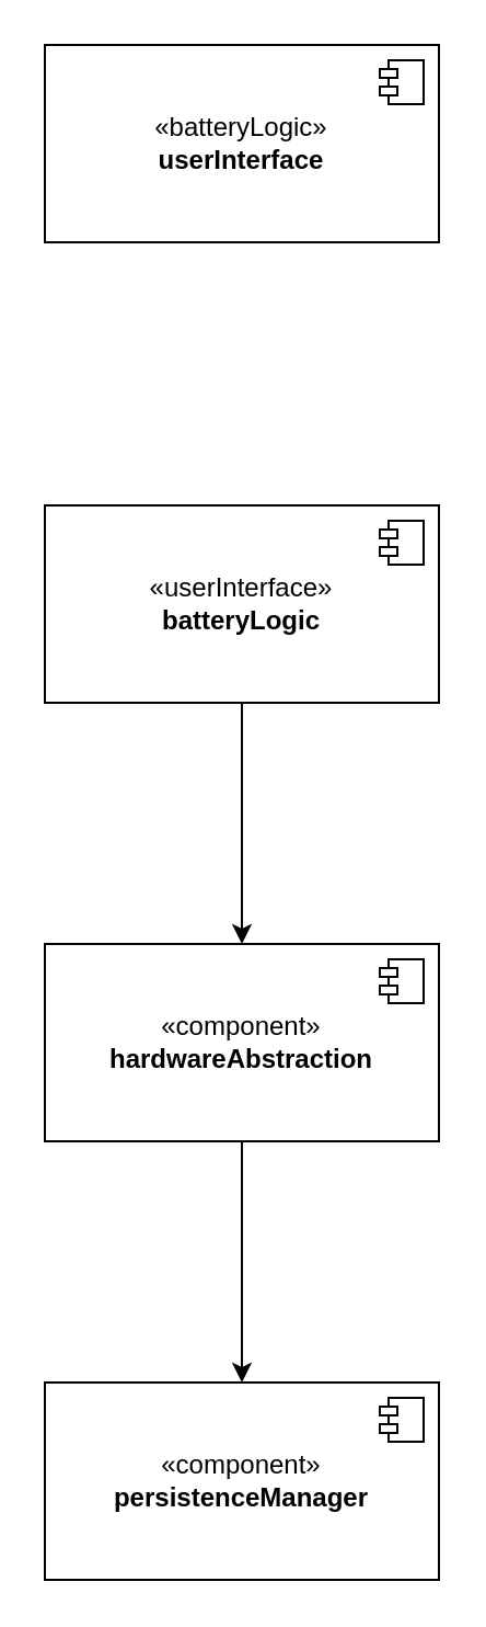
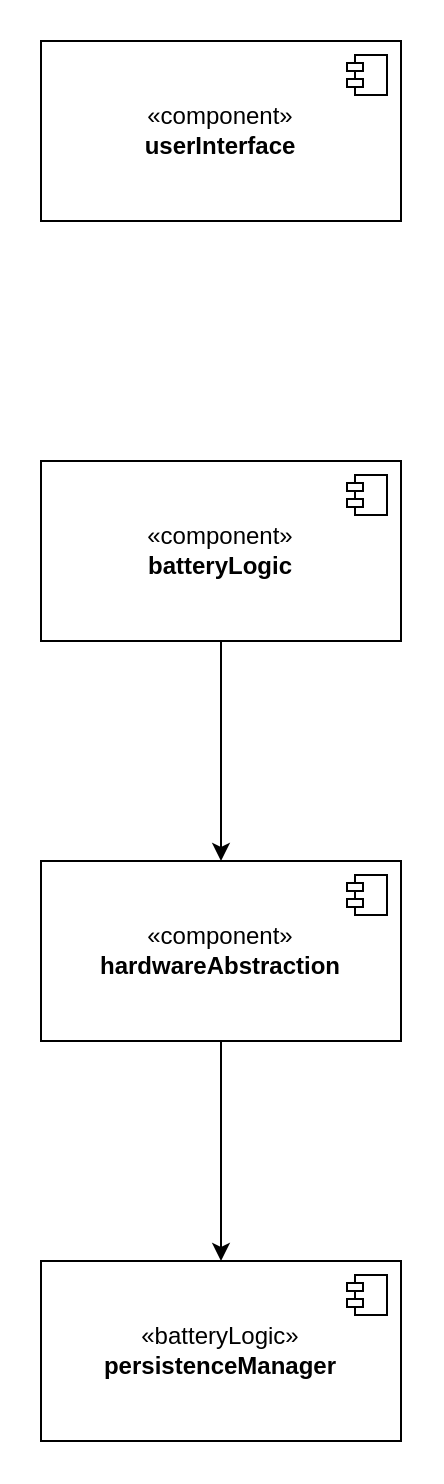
  <mxCell id="0" />
  <mxCell id="1" parent="0" />
- <mxCell id="2" value="«batteryLogic»&lt;br&gt;&lt;b&gt;userInterface&lt;/b&gt;" style="html=1;dropTarget=0;whiteSpace=wrap;" vertex="1" parent="1"><mxGeometry x="20" y="20" width="180" height="90" as="geometry" /></mxCell>
+ <mxCell id="2" value="«component»&lt;br&gt;&lt;b&gt;userInterface&lt;/b&gt;" style="html=1;dropTarget=0;whiteSpace=wrap;" vertex="1" parent="1"><mxGeometry x="20" y="20" width="180" height="90" as="geometry" /></mxCell>
  <mxCell id="3" value="" style="shape=module;jettyWidth=8;jettyHeight=4;" vertex="1" parent="2"><mxGeometry x="1" width="20" height="20" relative="1" as="geometry"><mxPoint x="-27" y="7" as="offset" /></mxGeometry></mxCell>
  <mxCell id="4" style="edgeStyle=orthogonalEdgeStyle;rounded=0;orthogonalLoop=1;jettySize=auto;html=1;exitX=0.5;exitY=1;exitDx=0;exitDy=0;" edge="1" parent="1" source="5" target="8"><mxGeometry relative="1" as="geometry" /></mxCell>
- <mxCell id="5" value="«userInterface»&lt;br&gt;&lt;b&gt;batteryLogic&lt;/b&gt;" style="html=1;dropTarget=0;whiteSpace=wrap;" vertex="1" parent="1"><mxGeometry x="20" y="230" width="180" height="90" as="geometry" /></mxCell>
+ <mxCell id="5" value="«component»&lt;br&gt;&lt;b&gt;batteryLogic&lt;/b&gt;" style="html=1;dropTarget=0;whiteSpace=wrap;" vertex="1" parent="1"><mxGeometry x="20" y="230" width="180" height="90" as="geometry" /></mxCell>
  <mxCell id="6" value="" style="shape=module;jettyWidth=8;jettyHeight=4;" vertex="1" parent="5"><mxGeometry x="1" width="20" height="20" relative="1" as="geometry"><mxPoint x="-27" y="7" as="offset" /></mxGeometry></mxCell>
  <mxCell id="7" style="edgeStyle=orthogonalEdgeStyle;rounded=0;orthogonalLoop=1;jettySize=auto;html=1;exitX=0.5;exitY=1;exitDx=0;exitDy=0;" edge="1" parent="1" source="8" target="10"><mxGeometry relative="1" as="geometry" /></mxCell>
  <mxCell id="8" value="«component»&lt;br&gt;&lt;b&gt;hardwareAbstraction&lt;/b&gt;&lt;span style=&quot;color: rgba(0, 0, 0, 0); font-family: monospace; font-size: 0px; text-align: start; text-wrap-mode: nowrap;&quot;&gt;%3CmxGraphModel%3E%3Croot%3E%3CmxCell%20id%3D%220%22%2F%3E%3CmxCell%20id%3D%221%22%20parent%3D%220%22%2F%3E%3CmxCell%20id%3D%222%22%20value%3D%22%C2%ABcomponent%C2%BB%26lt%3Bbr%26gt%3B%26lt%3Bb%26gt%3BUserInterface%26lt%3B%2Fb%26gt%3B%22%20style%3D%22html%3D1%3BdropTarget%3D0%3BwhiteSpace%3Dwrap%3B%22%20vertex%3D%221%22%20parent%3D%221%22%3E%3CmxGeometry%20x%3D%22520%22%20y%3D%22190%22%20width%3D%22180%22%20height%3D%2290%22%20as%3D%22geometry%22%2F%3E%3C%2FmxCell%3E%3CmxCell%20id%3D%223%22%20value%3D%22%22%20style%3D%22shape%3Dmodule%3BjettyWidth%3D8%3BjettyHeight%3D4%3B%22%20vertex%3D%221%22%20parent%3D%222%22%3E%3CmxGeometry%20x%3D%221%22%20width%3D%2220%22%20height%3D%2220%22%20relative%3D%221%22%20as%3D%22geometry%22%3E%3CmxPoint%20x%3D%22-27%22%20y%3D%227%22%20as%3D%22offset%22%2F%3E%3C%2FmxGeometry%3E%3C%2FmxCell%3E%3C%2Froot%3E%3C%2FmxGraphModel%3E&lt;/span&gt;" style="html=1;dropTarget=0;whiteSpace=wrap;" vertex="1" parent="1"><mxGeometry x="20" y="430" width="180" height="90" as="geometry" /></mxCell>
  <mxCell id="9" value="" style="shape=module;jettyWidth=8;jettyHeight=4;" vertex="1" parent="8"><mxGeometry x="1" width="20" height="20" relative="1" as="geometry"><mxPoint x="-27" y="7" as="offset" /></mxGeometry></mxCell>
- <mxCell id="10" value="«component»&lt;br&gt;&lt;b&gt;persistenceManager&lt;/b&gt;" style="html=1;dropTarget=0;whiteSpace=wrap;" vertex="1" parent="1"><mxGeometry x="20" y="630" width="180" height="90" as="geometry" /></mxCell>
+ <mxCell id="10" value="«batteryLogic»&lt;br&gt;&lt;b&gt;persistenceManager&lt;/b&gt;" style="html=1;dropTarget=0;whiteSpace=wrap;" vertex="1" parent="1"><mxGeometry x="20" y="630" width="180" height="90" as="geometry" /></mxCell>
  <mxCell id="11" value="" style="shape=module;jettyWidth=8;jettyHeight=4;" vertex="1" parent="10"><mxGeometry x="1" width="20" height="20" relative="1" as="geometry"><mxPoint x="-27" y="7" as="offset" /></mxGeometry></mxCell>
